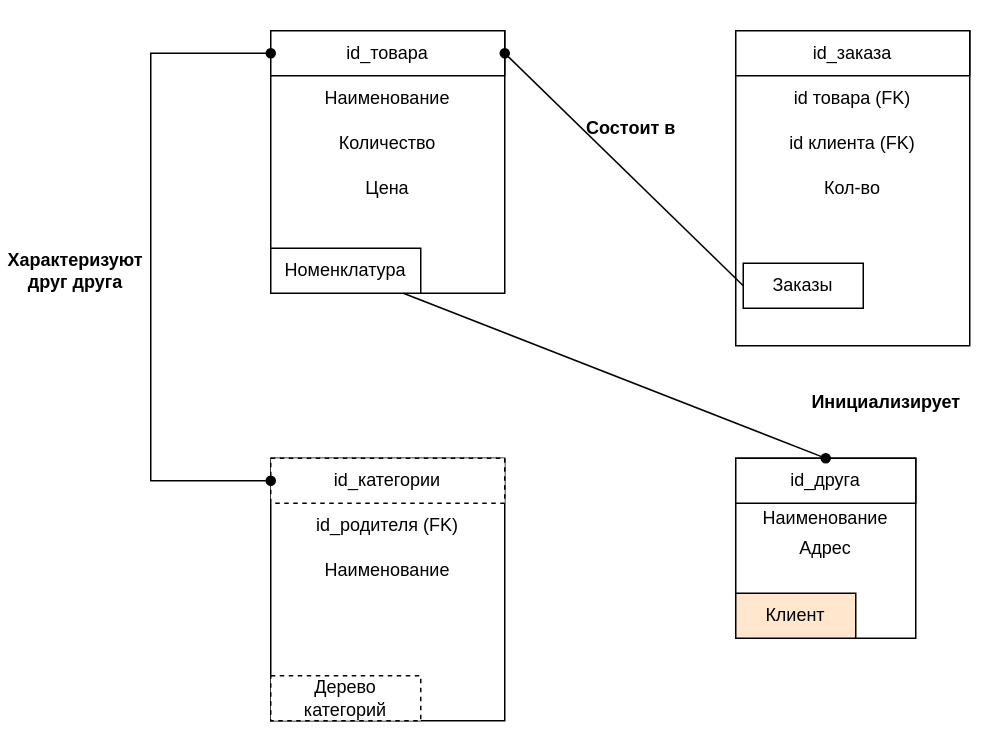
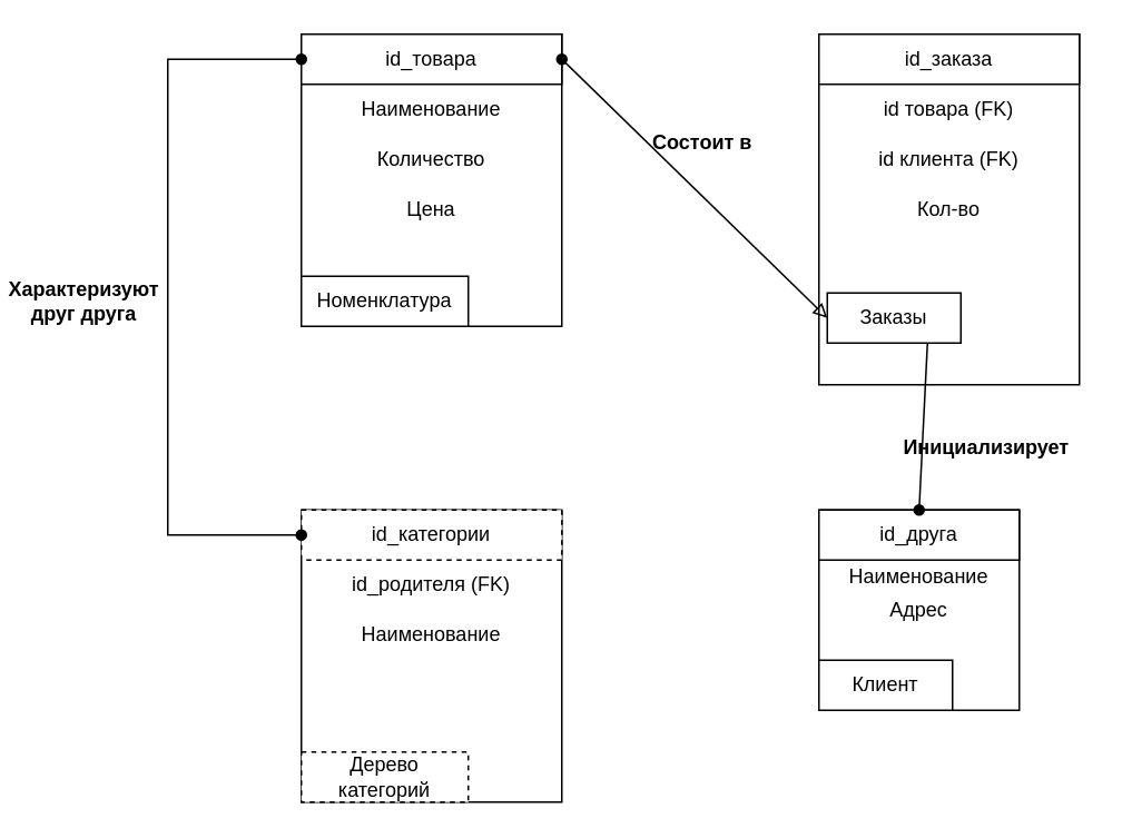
  <mxCell id="0" />
  <mxCell id="1" parent="0" />
  <mxCell id="2" value="" style="rounded=0;whiteSpace=wrap;html=1;" vertex="1" parent="1"><mxGeometry x="490" y="20" width="156" height="210" as="geometry" /></mxCell>
  <mxCell id="3" value="" style="whiteSpace=wrap;html=1;aspect=fixed;" vertex="1" parent="1"><mxGeometry x="490" y="305" width="120" height="120" as="geometry" /></mxCell>
- <mxCell id="4" value="Клиент" style="rounded=0;whiteSpace=wrap;html=1;fillColor=#ffe6cc;" vertex="1" parent="1"><mxGeometry x="490" y="395" width="80" height="30" as="geometry" /></mxCell>
+ <mxCell id="4" value="Клиент" style="rounded=0;whiteSpace=wrap;html=1;" vertex="1" parent="1"><mxGeometry x="490" y="395" width="80" height="30" as="geometry" /></mxCell>
  <mxCell id="5" value="id_друга" style="rounded=0;whiteSpace=wrap;html=1;" vertex="1" parent="1"><mxGeometry x="490" y="305" width="120" height="30" as="geometry" /></mxCell>
  <mxCell id="6" value="Наименование" style="text;html=1;align=center;verticalAlign=middle;whiteSpace=wrap;rounded=0;" vertex="1" parent="1"><mxGeometry x="490" y="335" width="120" height="20" as="geometry" /></mxCell>
  <mxCell id="7" value="Адрес" style="text;html=1;align=center;verticalAlign=middle;whiteSpace=wrap;rounded=0;" vertex="1" parent="1"><mxGeometry x="490" y="355" width="120" height="20" as="geometry" /></mxCell>
  <mxCell id="8" value="Заказы" style="rounded=0;whiteSpace=wrap;html=1;" vertex="1" parent="1"><mxGeometry x="495" y="175" width="80" height="30" as="geometry" /></mxCell>
  <mxCell id="9" value="id_заказа" style="rounded=0;whiteSpace=wrap;html=1;" vertex="1" parent="1"><mxGeometry x="490" y="20" width="156" height="30" as="geometry" /></mxCell>
  <mxCell id="10" value="id товара (FK)" style="text;html=1;align=center;verticalAlign=middle;whiteSpace=wrap;rounded=0;" vertex="1" parent="1"><mxGeometry x="490" y="50" width="156" height="30" as="geometry" /></mxCell>
  <mxCell id="11" value="Кол-во" style="text;html=1;align=center;verticalAlign=middle;whiteSpace=wrap;rounded=0;" vertex="1" parent="1"><mxGeometry x="490" y="110" width="156" height="30" as="geometry" /></mxCell>
  <mxCell id="12" value="id клиента (FK)" style="text;html=1;align=center;verticalAlign=middle;whiteSpace=wrap;rounded=0;" vertex="1" parent="1"><mxGeometry x="490" y="80" width="156" height="30" as="geometry" /></mxCell>
  <mxCell id="13" value="" style="rounded=0;whiteSpace=wrap;html=1;" vertex="1" parent="1"><mxGeometry x="180" y="20" width="156" height="175" as="geometry" /></mxCell>
  <mxCell id="14" value="Номенклатура" style="rounded=0;whiteSpace=wrap;html=1;" vertex="1" parent="1"><mxGeometry x="180" y="165" width="100" height="30" as="geometry" /></mxCell>
  <mxCell id="15" value="id_товара" style="rounded=0;whiteSpace=wrap;html=1;" vertex="1" parent="1"><mxGeometry x="180" y="20" width="156" height="30" as="geometry" /></mxCell>
  <mxCell id="16" value="Наименование" style="text;html=1;align=center;verticalAlign=middle;whiteSpace=wrap;rounded=0;" vertex="1" parent="1"><mxGeometry x="180" y="50" width="156" height="30" as="geometry" /></mxCell>
  <mxCell id="17" value="Цена" style="text;html=1;align=center;verticalAlign=middle;whiteSpace=wrap;rounded=0;" vertex="1" parent="1"><mxGeometry x="180" y="110" width="156" height="30" as="geometry" /></mxCell>
  <mxCell id="18" value="Количество" style="text;html=1;align=center;verticalAlign=middle;whiteSpace=wrap;rounded=0;" vertex="1" parent="1"><mxGeometry x="180" y="80" width="156" height="30" as="geometry" /></mxCell>
  <mxCell id="19" value="" style="rounded=0;whiteSpace=wrap;html=1;" vertex="1" parent="1"><mxGeometry x="180" y="305" width="156" height="175" as="geometry" /></mxCell>
  <mxCell id="20" value="Дерево категорий" style="rounded=0;whiteSpace=wrap;html=1;dashed=1;" vertex="1" parent="1"><mxGeometry x="180" y="450" width="100" height="30" as="geometry" /></mxCell>
  <mxCell id="21" value="id_категории" style="rounded=0;whiteSpace=wrap;html=1;dashed=1;" vertex="1" parent="1"><mxGeometry x="180" y="305" width="156" height="30" as="geometry" /></mxCell>
  <mxCell id="22" value="id_родителя (FK)" style="text;html=1;align=center;verticalAlign=middle;whiteSpace=wrap;rounded=0;" vertex="1" parent="1"><mxGeometry x="180" y="335" width="156" height="30" as="geometry" /></mxCell>
  <mxCell id="23" value="Наименование" style="text;html=1;align=center;verticalAlign=middle;whiteSpace=wrap;rounded=0;" vertex="1" parent="1"><mxGeometry x="180" y="365" width="156" height="30" as="geometry" /></mxCell>
  <mxCell id="24" value="" style="endArrow=oval;html=1;endFill=1;startArrow=oval;startFill=1;edgeStyle=elbowEdgeStyle;elbow=vertical;rounded=0;exitX=0;exitY=0.5;exitDx=0;exitDy=0;entryX=0;entryY=0.5;entryDx=0;entryDy=0;" edge="1" parent="1" source="21" target="15"><mxGeometry width="100" height="75" relative="1" as="geometry"><mxPoint x="160" y="325" as="sourcePoint" /><mxPoint x="90" y="145" as="targetPoint" /><Array as="points"><mxPoint x="100" y="185" /></Array></mxGeometry></mxCell>
  <mxCell id="25" value="Характеризуют друг друга" style="text;html=1;align=center;verticalAlign=middle;whiteSpace=wrap;rounded=0;fontStyle=1" vertex="1" parent="1"><mxGeometry x="20" y="165" width="60" height="30" as="geometry" /></mxCell>
- <mxCell id="26" value="" style="endArrow=none;html=1;rounded=0;align=center;verticalAlign=top;endFill=0;labelBackgroundColor=none;endSize=6;startArrow=oval;startFill=1;exitX=1;exitY=0.5;exitDx=0;exitDy=0;entryX=0;entryY=0.5;entryDx=0;entryDy=0;" edge="1" parent="1" source="15" target="8"><mxGeometry relative="1" as="geometry"><mxPoint x="450" y="345" as="sourcePoint" /><mxPoint x="610" y="345" as="targetPoint" /></mxGeometry></mxCell>
+ <mxCell id="26" value="" style="endArrow=block;html=1;rounded=0;align=center;verticalAlign=top;endFill=0;labelBackgroundColor=none;endSize=6;startArrow=oval;startFill=1;exitX=1;exitY=0.5;exitDx=0;exitDy=0;entryX=0;entryY=0.5;entryDx=0;entryDy=0;" edge="1" parent="1" source="15" target="8"><mxGeometry relative="1" as="geometry"><mxPoint x="450" y="345" as="sourcePoint" /><mxPoint x="610" y="345" as="targetPoint" /></mxGeometry></mxCell>
  <mxCell id="27" value="Состоит в" style="text;html=1;align=center;verticalAlign=middle;resizable=0;points=[];autosize=1;strokeColor=none;fillColor=none;fontStyle=1" vertex="1" parent="1"><mxGeometry x="380" y="70" width="80" height="30" as="geometry" /></mxCell>
- <mxCell id="28" value="" style="endArrow=none;html=1;rounded=0;align=center;verticalAlign=top;endFill=0;labelBackgroundColor=none;endSize=6;startArrow=oval;startFill=1;exitX=0.5;exitY=0;exitDx=0;exitDy=0;" edge="1" parent="1" source="5" target="14"><mxGeometry relative="1" as="geometry"><mxPoint x="610" y="265" as="sourcePoint" /><mxPoint x="770" y="265" as="targetPoint" /></mxGeometry></mxCell>
+ <mxCell id="28" value="" style="endArrow=none;html=1;rounded=0;align=center;verticalAlign=top;endFill=0;labelBackgroundColor=none;endSize=6;startArrow=oval;startFill=1;exitX=0.5;exitY=0;exitDx=0;exitDy=0;entryX=0.75;entryY=1;entryDx=0;entryDy=0;" edge="1" parent="1" source="5" target="8"><mxGeometry relative="1" as="geometry"><mxPoint x="610" y="265" as="sourcePoint" /><mxPoint x="770" y="265" as="targetPoint" /></mxGeometry></mxCell>
  <mxCell id="29" value="Инициализирует" style="text;html=1;align=center;verticalAlign=middle;resizable=0;points=[];autosize=1;strokeColor=none;fillColor=none;fontStyle=1" vertex="1" parent="1"><mxGeometry x="530" y="253" width="120" height="30" as="geometry" /></mxCell>
